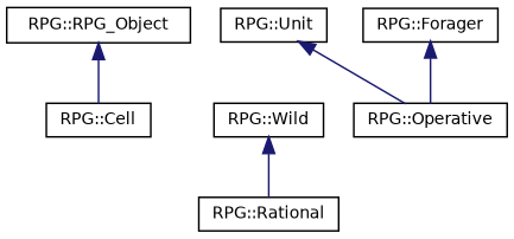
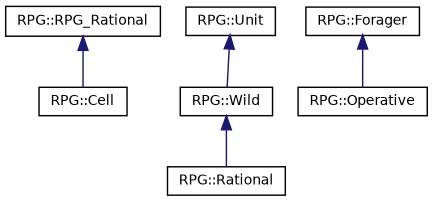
  digraph {
    rankdir=TB
    node [color=black fillcolor=white fontname=Helvetica fontsize=10 shape=record style=filled]
    edge [color=midnightblue dir=back fontname=Helvetica fontsize=10 labelfontname=Helvetica labelfontsize=10 style=solid]
-   n1 [height=0.2 label="RPG::RPG_Object" width=0.4]
+   n1 [height=0.2 label="RPG::RPG_Rational" width=0.4]
    n2 [height=0.2 label="RPG::Cell" width=0.4]
    n3 [height=0.2 label="RPG::Unit" width=0.4]
    n4 [height=0.2 label="RPG::Wild" width=0.4]
    n5 [height=0.2 label="RPG::Forager" width=0.4]
    n6 [height=0.2 label="RPG::Operative" width=0.4]
    n7 [height=0.2 label="RPG::Rational" width=0.4]
    n1 -> n2
-   n3 -> n6
+   n3 -> n4
    n4 -> n7
    n5 -> n6
  }
